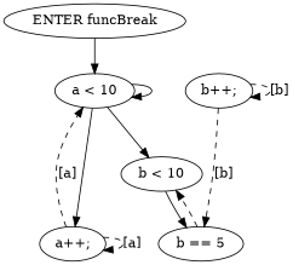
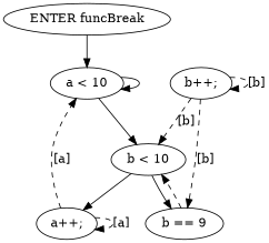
  digraph {
    edge [style=dashed]
    n1 [label="ENTER funcBreak"]
    n2 [label="a < 10"]
    n3 [label="b < 10"]
    n4 [label="a++;"]
-   n5 [label="b == 5"]
+   n5 [label="b == 9"]
    n6 [label="b++;"]
    n1 -> n2 [style=""]
    n2 -> n2 [style=""]
    n2 -> n3 [style=""]
-   n2 -> n4 [style=""]
+   n3 -> n4 [style=""]
    n3 -> n5 [style=""]
    n4 -> n2 [label="[a]"]
    n4 -> n4 [label="[a]"]
    n5 -> n3
+   n6 -> n3 [label="[b]"]
    n6 -> n5 [label="[b]"]
    n6 -> n6 [label="[b]"]
  }
